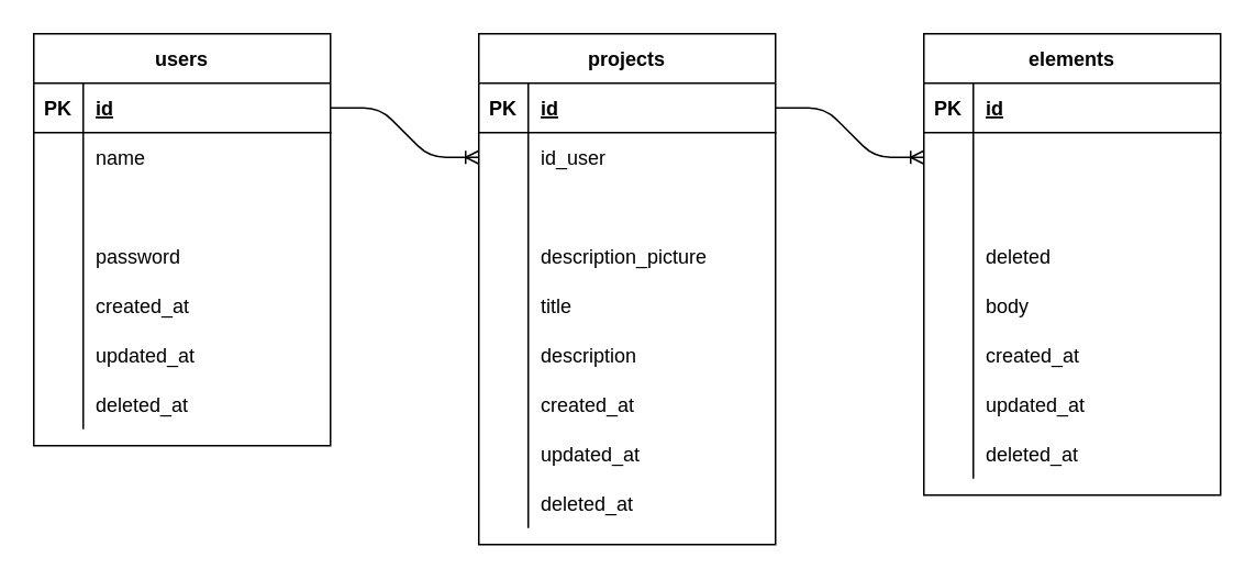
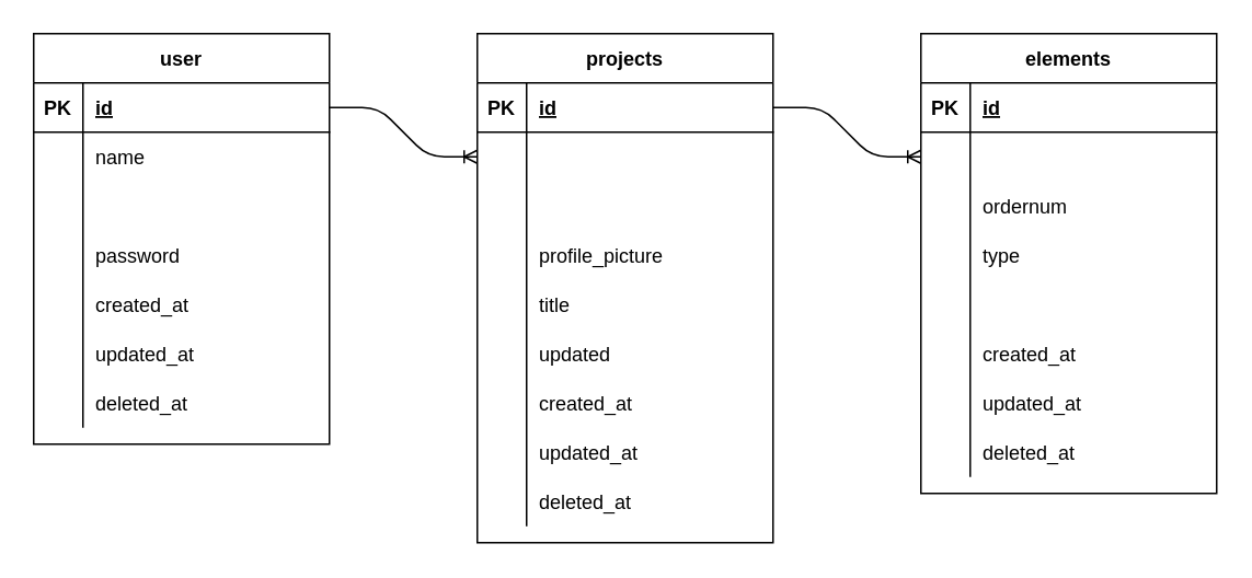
  <mxCell id="0" />
  <mxCell id="1" parent="0" />
- <mxCell id="2" value="users" style="shape=table;startSize=30;container=1;collapsible=1;childLayout=tableLayout;fixedRows=1;rowLines=0;fontStyle=1;align=center;resizeLast=1;" parent="1" vertex="1"><mxGeometry x="20" y="20" width="180" height="250" as="geometry" /></mxCell>
+ <mxCell id="2" value="user" style="shape=table;startSize=30;container=1;collapsible=1;childLayout=tableLayout;fixedRows=1;rowLines=0;fontStyle=1;align=center;resizeLast=1;" parent="1" vertex="1"><mxGeometry x="20" y="20" width="180" height="250" as="geometry" /></mxCell>
  <mxCell id="3" value="" style="shape=partialRectangle;collapsible=0;dropTarget=0;pointerEvents=0;fillColor=none;top=0;left=0;bottom=1;right=0;points=[[0,0.5],[1,0.5]];portConstraint=eastwest;" parent="2" vertex="1"><mxGeometry y="30" width="180" height="30" as="geometry" /></mxCell>
  <mxCell id="4" value="PK" style="shape=partialRectangle;connectable=0;fillColor=none;top=0;left=0;bottom=0;right=0;fontStyle=1;overflow=hidden;" parent="3" vertex="1"><mxGeometry width="30" height="30" as="geometry" /></mxCell>
  <mxCell id="5" value="id" style="shape=partialRectangle;connectable=0;fillColor=none;top=0;left=0;bottom=0;right=0;align=left;spacingLeft=6;fontStyle=5;overflow=hidden;" parent="3" vertex="1"><mxGeometry x="30" width="150" height="30" as="geometry" /></mxCell>
  <mxCell id="6" value="" style="shape=partialRectangle;collapsible=0;dropTarget=0;pointerEvents=0;fillColor=none;top=0;left=0;bottom=0;right=0;points=[[0,0.5],[1,0.5]];portConstraint=eastwest;" parent="2" vertex="1"><mxGeometry y="60" width="180" height="30" as="geometry" /></mxCell>
  <mxCell id="7" value="" style="shape=partialRectangle;connectable=0;fillColor=none;top=0;left=0;bottom=0;right=0;editable=1;overflow=hidden;" parent="6" vertex="1"><mxGeometry width="30" height="30" as="geometry" /></mxCell>
  <mxCell id="8" value="name" style="shape=partialRectangle;connectable=0;fillColor=none;top=0;left=0;bottom=0;right=0;align=left;spacingLeft=6;overflow=hidden;" parent="6" vertex="1"><mxGeometry x="30" width="150" height="30" as="geometry" /></mxCell>
  <mxCell id="9" value="" style="shape=partialRectangle;collapsible=0;dropTarget=0;pointerEvents=0;fillColor=none;top=0;left=0;bottom=0;right=0;points=[[0,0.5],[1,0.5]];portConstraint=eastwest;" parent="2" vertex="1"><mxGeometry y="90" width="180" height="30" as="geometry" /></mxCell>
  <mxCell id="10" value="" style="shape=partialRectangle;connectable=0;fillColor=none;top=0;left=0;bottom=0;right=0;editable=1;overflow=hidden;" parent="9" vertex="1"><mxGeometry width="30" height="30" as="geometry" /></mxCell>
  <mxCell id="11" value="" style="shape=partialRectangle;collapsible=0;dropTarget=0;pointerEvents=0;fillColor=none;top=0;left=0;bottom=0;right=0;points=[[0,0.5],[1,0.5]];portConstraint=eastwest;" parent="2" vertex="1"><mxGeometry y="120" width="180" height="30" as="geometry" /></mxCell>
  <mxCell id="12" value="" style="shape=partialRectangle;connectable=0;fillColor=none;top=0;left=0;bottom=0;right=0;editable=1;overflow=hidden;" parent="11" vertex="1"><mxGeometry width="30" height="30" as="geometry" /></mxCell>
  <mxCell id="13" value="password" style="shape=partialRectangle;connectable=0;fillColor=none;top=0;left=0;bottom=0;right=0;align=left;spacingLeft=6;overflow=hidden;" parent="11" vertex="1"><mxGeometry x="30" width="150" height="30" as="geometry" /></mxCell>
  <mxCell id="14" value="" style="shape=partialRectangle;collapsible=0;dropTarget=0;pointerEvents=0;fillColor=none;top=0;left=0;bottom=0;right=0;points=[[0,0.5],[1,0.5]];portConstraint=eastwest;" parent="2" vertex="1"><mxGeometry y="150" width="180" height="30" as="geometry" /></mxCell>
  <mxCell id="15" value="" style="shape=partialRectangle;connectable=0;fillColor=none;top=0;left=0;bottom=0;right=0;editable=1;overflow=hidden;" parent="14" vertex="1"><mxGeometry width="30" height="30" as="geometry" /></mxCell>
  <mxCell id="16" value="created_at" style="shape=partialRectangle;connectable=0;fillColor=none;top=0;left=0;bottom=0;right=0;align=left;spacingLeft=6;overflow=hidden;" parent="14" vertex="1"><mxGeometry x="30" width="150" height="30" as="geometry" /></mxCell>
  <mxCell id="17" value="" style="shape=partialRectangle;collapsible=0;dropTarget=0;pointerEvents=0;fillColor=none;top=0;left=0;bottom=0;right=0;points=[[0,0.5],[1,0.5]];portConstraint=eastwest;" parent="2" vertex="1"><mxGeometry y="180" width="180" height="30" as="geometry" /></mxCell>
  <mxCell id="18" value="" style="shape=partialRectangle;connectable=0;fillColor=none;top=0;left=0;bottom=0;right=0;editable=1;overflow=hidden;" parent="17" vertex="1"><mxGeometry width="30" height="30" as="geometry" /></mxCell>
  <mxCell id="19" value="updated_at" style="shape=partialRectangle;connectable=0;fillColor=none;top=0;left=0;bottom=0;right=0;align=left;spacingLeft=6;overflow=hidden;" parent="17" vertex="1"><mxGeometry x="30" width="150" height="30" as="geometry" /></mxCell>
  <mxCell id="20" value="" style="shape=partialRectangle;collapsible=0;dropTarget=0;pointerEvents=0;fillColor=none;top=0;left=0;bottom=0;right=0;points=[[0,0.5],[1,0.5]];portConstraint=eastwest;" parent="2" vertex="1"><mxGeometry y="210" width="180" height="30" as="geometry" /></mxCell>
  <mxCell id="21" value="" style="shape=partialRectangle;connectable=0;fillColor=none;top=0;left=0;bottom=0;right=0;editable=1;overflow=hidden;" parent="20" vertex="1"><mxGeometry width="30" height="30" as="geometry" /></mxCell>
  <mxCell id="22" value="deleted_at" style="shape=partialRectangle;connectable=0;fillColor=none;top=0;left=0;bottom=0;right=0;align=left;spacingLeft=6;overflow=hidden;" parent="20" vertex="1"><mxGeometry x="30" width="150" height="30" as="geometry" /></mxCell>
  <mxCell id="23" value="" style="edgeStyle=entityRelationEdgeStyle;fontSize=12;html=1;endArrow=ERoneToMany;exitX=1;exitY=0.5;exitDx=0;exitDy=0;entryX=0;entryY=0.5;entryDx=0;entryDy=0;" parent="1" source="3" target="29" edge="1"><mxGeometry width="100" height="100" relative="1" as="geometry"><mxPoint x="240" y="180" as="sourcePoint" /><mxPoint x="340" y="80" as="targetPoint" /></mxGeometry></mxCell>
  <mxCell id="24" value="" style="edgeStyle=entityRelationEdgeStyle;fontSize=12;html=1;endArrow=ERoneToMany;exitX=1;exitY=0.5;exitDx=0;exitDy=0;entryX=0;entryY=0.5;entryDx=0;entryDy=0;" parent="1" source="26" target="56" edge="1"><mxGeometry width="100" height="100" relative="1" as="geometry"><mxPoint x="210" y="75" as="sourcePoint" /><mxPoint x="550" y="105" as="targetPoint" /></mxGeometry></mxCell>
  <mxCell id="25" value="projects" style="shape=table;startSize=30;container=1;collapsible=1;childLayout=tableLayout;fixedRows=1;rowLines=0;fontStyle=1;align=center;resizeLast=1;" parent="1" vertex="1"><mxGeometry x="290" y="20" width="180" height="310" as="geometry" /></mxCell>
  <mxCell id="26" value="" style="shape=partialRectangle;collapsible=0;dropTarget=0;pointerEvents=0;fillColor=none;top=0;left=0;bottom=1;right=0;points=[[0,0.5],[1,0.5]];portConstraint=eastwest;" parent="25" vertex="1"><mxGeometry y="30" width="180" height="30" as="geometry" /></mxCell>
  <mxCell id="27" value="PK" style="shape=partialRectangle;connectable=0;fillColor=none;top=0;left=0;bottom=0;right=0;fontStyle=1;overflow=hidden;" parent="26" vertex="1"><mxGeometry width="30" height="30" as="geometry" /></mxCell>
  <mxCell id="28" value="id" style="shape=partialRectangle;connectable=0;fillColor=none;top=0;left=0;bottom=0;right=0;align=left;spacingLeft=6;fontStyle=5;overflow=hidden;" parent="26" vertex="1"><mxGeometry x="30" width="150" height="30" as="geometry" /></mxCell>
  <mxCell id="29" value="" style="shape=partialRectangle;collapsible=0;dropTarget=0;pointerEvents=0;fillColor=none;top=0;left=0;bottom=0;right=0;points=[[0,0.5],[1,0.5]];portConstraint=eastwest;" parent="25" vertex="1"><mxGeometry y="60" width="180" height="30" as="geometry" /></mxCell>
  <mxCell id="30" value="" style="shape=partialRectangle;connectable=0;fillColor=none;top=0;left=0;bottom=0;right=0;editable=1;overflow=hidden;" parent="29" vertex="1"><mxGeometry width="30" height="30" as="geometry" /></mxCell>
- <mxCell id="31" value="id_user" style="shape=partialRectangle;connectable=0;fillColor=none;top=0;left=0;bottom=0;right=0;align=left;spacingLeft=6;overflow=hidden;" parent="29" vertex="1"><mxGeometry x="30" width="150" height="30" as="geometry" /></mxCell>
  <mxCell id="32" value="" style="shape=partialRectangle;collapsible=0;dropTarget=0;pointerEvents=0;fillColor=none;top=0;left=0;bottom=0;right=0;points=[[0,0.5],[1,0.5]];portConstraint=eastwest;" parent="25" vertex="1"><mxGeometry y="90" width="180" height="30" as="geometry" /></mxCell>
  <mxCell id="33" value="" style="shape=partialRectangle;connectable=0;fillColor=none;top=0;left=0;bottom=0;right=0;editable=1;overflow=hidden;" parent="32" vertex="1"><mxGeometry width="30" height="30" as="geometry" /></mxCell>
  <mxCell id="34" value="" style="shape=partialRectangle;collapsible=0;dropTarget=0;pointerEvents=0;fillColor=none;top=0;left=0;bottom=0;right=0;points=[[0,0.5],[1,0.5]];portConstraint=eastwest;" parent="25" vertex="1"><mxGeometry y="120" width="180" height="30" as="geometry" /></mxCell>
  <mxCell id="35" value="" style="shape=partialRectangle;connectable=0;fillColor=none;top=0;left=0;bottom=0;right=0;editable=1;overflow=hidden;" parent="34" vertex="1"><mxGeometry width="30" height="30" as="geometry" /></mxCell>
- <mxCell id="36" value="description_picture" style="shape=partialRectangle;connectable=0;fillColor=none;top=0;left=0;bottom=0;right=0;align=left;spacingLeft=6;overflow=hidden;" parent="34" vertex="1"><mxGeometry x="30" width="150" height="30" as="geometry" /></mxCell>
+ <mxCell id="36" value="profile_picture" style="shape=partialRectangle;connectable=0;fillColor=none;top=0;left=0;bottom=0;right=0;align=left;spacingLeft=6;overflow=hidden;" parent="34" vertex="1"><mxGeometry x="30" width="150" height="30" as="geometry" /></mxCell>
  <mxCell id="37" value="" style="shape=partialRectangle;collapsible=0;dropTarget=0;pointerEvents=0;fillColor=none;top=0;left=0;bottom=0;right=0;points=[[0,0.5],[1,0.5]];portConstraint=eastwest;" parent="25" vertex="1"><mxGeometry y="150" width="180" height="30" as="geometry" /></mxCell>
  <mxCell id="38" value="" style="shape=partialRectangle;connectable=0;fillColor=none;top=0;left=0;bottom=0;right=0;editable=1;overflow=hidden;" parent="37" vertex="1"><mxGeometry width="30" height="30" as="geometry" /></mxCell>
  <mxCell id="39" value="title" style="shape=partialRectangle;connectable=0;fillColor=none;top=0;left=0;bottom=0;right=0;align=left;spacingLeft=6;overflow=hidden;" parent="37" vertex="1"><mxGeometry x="30" width="150" height="30" as="geometry" /></mxCell>
  <mxCell id="40" value="" style="shape=partialRectangle;collapsible=0;dropTarget=0;pointerEvents=0;fillColor=none;top=0;left=0;bottom=0;right=0;points=[[0,0.5],[1,0.5]];portConstraint=eastwest;" parent="25" vertex="1"><mxGeometry y="180" width="180" height="30" as="geometry" /></mxCell>
  <mxCell id="41" value="" style="shape=partialRectangle;connectable=0;fillColor=none;top=0;left=0;bottom=0;right=0;editable=1;overflow=hidden;" parent="40" vertex="1"><mxGeometry width="30" height="30" as="geometry" /></mxCell>
- <mxCell id="42" value="description" style="shape=partialRectangle;connectable=0;fillColor=none;top=0;left=0;bottom=0;right=0;align=left;spacingLeft=6;overflow=hidden;" parent="40" vertex="1"><mxGeometry x="30" width="150" height="30" as="geometry" /></mxCell>
+ <mxCell id="42" value="updated" style="shape=partialRectangle;connectable=0;fillColor=none;top=0;left=0;bottom=0;right=0;align=left;spacingLeft=6;overflow=hidden;" parent="40" vertex="1"><mxGeometry x="30" width="150" height="30" as="geometry" /></mxCell>
  <mxCell id="43" value="" style="shape=partialRectangle;collapsible=0;dropTarget=0;pointerEvents=0;fillColor=none;top=0;left=0;bottom=0;right=0;points=[[0,0.5],[1,0.5]];portConstraint=eastwest;" parent="25" vertex="1"><mxGeometry y="210" width="180" height="30" as="geometry" /></mxCell>
  <mxCell id="44" value="" style="shape=partialRectangle;connectable=0;fillColor=none;top=0;left=0;bottom=0;right=0;editable=1;overflow=hidden;" parent="43" vertex="1"><mxGeometry width="30" height="30" as="geometry" /></mxCell>
  <mxCell id="45" value="created_at" style="shape=partialRectangle;connectable=0;fillColor=none;top=0;left=0;bottom=0;right=0;align=left;spacingLeft=6;overflow=hidden;" parent="43" vertex="1"><mxGeometry x="30" width="150" height="30" as="geometry" /></mxCell>
  <mxCell id="46" value="" style="shape=partialRectangle;collapsible=0;dropTarget=0;pointerEvents=0;fillColor=none;top=0;left=0;bottom=0;right=0;points=[[0,0.5],[1,0.5]];portConstraint=eastwest;" parent="25" vertex="1"><mxGeometry y="240" width="180" height="30" as="geometry" /></mxCell>
  <mxCell id="47" value="" style="shape=partialRectangle;connectable=0;fillColor=none;top=0;left=0;bottom=0;right=0;editable=1;overflow=hidden;" parent="46" vertex="1"><mxGeometry width="30" height="30" as="geometry" /></mxCell>
  <mxCell id="48" value="updated_at" style="shape=partialRectangle;connectable=0;fillColor=none;top=0;left=0;bottom=0;right=0;align=left;spacingLeft=6;overflow=hidden;" parent="46" vertex="1"><mxGeometry x="30" width="150" height="30" as="geometry" /></mxCell>
  <mxCell id="49" value="" style="shape=partialRectangle;collapsible=0;dropTarget=0;pointerEvents=0;fillColor=none;top=0;left=0;bottom=0;right=0;points=[[0,0.5],[1,0.5]];portConstraint=eastwest;" parent="25" vertex="1"><mxGeometry y="270" width="180" height="30" as="geometry" /></mxCell>
  <mxCell id="50" value="" style="shape=partialRectangle;connectable=0;fillColor=none;top=0;left=0;bottom=0;right=0;editable=1;overflow=hidden;" parent="49" vertex="1"><mxGeometry width="30" height="30" as="geometry" /></mxCell>
  <mxCell id="51" value="deleted_at" style="shape=partialRectangle;connectable=0;fillColor=none;top=0;left=0;bottom=0;right=0;align=left;spacingLeft=6;overflow=hidden;" parent="49" vertex="1"><mxGeometry x="30" width="150" height="30" as="geometry" /></mxCell>
  <mxCell id="52" value="elements" style="shape=table;startSize=30;container=1;collapsible=1;childLayout=tableLayout;fixedRows=1;rowLines=0;fontStyle=1;align=center;resizeLast=1;" parent="1" vertex="1"><mxGeometry x="560" y="20" width="180" height="280" as="geometry" /></mxCell>
  <mxCell id="53" value="" style="shape=partialRectangle;collapsible=0;dropTarget=0;pointerEvents=0;fillColor=none;top=0;left=0;bottom=1;right=0;points=[[0,0.5],[1,0.5]];portConstraint=eastwest;" parent="52" vertex="1"><mxGeometry y="30" width="180" height="30" as="geometry" /></mxCell>
  <mxCell id="54" value="PK" style="shape=partialRectangle;connectable=0;fillColor=none;top=0;left=0;bottom=0;right=0;fontStyle=1;overflow=hidden;" parent="53" vertex="1"><mxGeometry width="30" height="30" as="geometry" /></mxCell>
  <mxCell id="55" value="id" style="shape=partialRectangle;connectable=0;fillColor=none;top=0;left=0;bottom=0;right=0;align=left;spacingLeft=6;fontStyle=5;overflow=hidden;" parent="53" vertex="1"><mxGeometry x="30" width="150" height="30" as="geometry" /></mxCell>
  <mxCell id="56" value="" style="shape=partialRectangle;collapsible=0;dropTarget=0;pointerEvents=0;fillColor=none;top=0;left=0;bottom=0;right=0;points=[[0,0.5],[1,0.5]];portConstraint=eastwest;" parent="52" vertex="1"><mxGeometry y="60" width="180" height="30" as="geometry" /></mxCell>
  <mxCell id="57" value="" style="shape=partialRectangle;connectable=0;fillColor=none;top=0;left=0;bottom=0;right=0;editable=1;overflow=hidden;" parent="56" vertex="1"><mxGeometry width="30" height="30" as="geometry" /></mxCell>
  <mxCell id="58" value="" style="shape=partialRectangle;collapsible=0;dropTarget=0;pointerEvents=0;fillColor=none;top=0;left=0;bottom=0;right=0;points=[[0,0.5],[1,0.5]];portConstraint=eastwest;" parent="52" vertex="1"><mxGeometry y="90" width="180" height="30" as="geometry" /></mxCell>
  <mxCell id="59" value="" style="shape=partialRectangle;connectable=0;fillColor=none;top=0;left=0;bottom=0;right=0;editable=1;overflow=hidden;" parent="58" vertex="1"><mxGeometry width="30" height="30" as="geometry" /></mxCell>
+ <mxCell id="60" value="ordernum" style="shape=partialRectangle;connectable=0;fillColor=none;top=0;left=0;bottom=0;right=0;align=left;spacingLeft=6;overflow=hidden;" parent="58" vertex="1"><mxGeometry x="30" width="150" height="30" as="geometry" /></mxCell>
  <mxCell id="61" value="" style="shape=partialRectangle;collapsible=0;dropTarget=0;pointerEvents=0;fillColor=none;top=0;left=0;bottom=0;right=0;points=[[0,0.5],[1,0.5]];portConstraint=eastwest;" parent="52" vertex="1"><mxGeometry y="120" width="180" height="30" as="geometry" /></mxCell>
  <mxCell id="62" value="" style="shape=partialRectangle;connectable=0;fillColor=none;top=0;left=0;bottom=0;right=0;editable=1;overflow=hidden;" parent="61" vertex="1"><mxGeometry width="30" height="30" as="geometry" /></mxCell>
- <mxCell id="63" value="deleted" style="shape=partialRectangle;connectable=0;fillColor=none;top=0;left=0;bottom=0;right=0;align=left;spacingLeft=6;overflow=hidden;" parent="61" vertex="1"><mxGeometry x="30" width="150" height="30" as="geometry" /></mxCell>
+ <mxCell id="63" value="type" style="shape=partialRectangle;connectable=0;fillColor=none;top=0;left=0;bottom=0;right=0;align=left;spacingLeft=6;overflow=hidden;" parent="61" vertex="1"><mxGeometry x="30" width="150" height="30" as="geometry" /></mxCell>
  <mxCell id="64" value="" style="shape=partialRectangle;collapsible=0;dropTarget=0;pointerEvents=0;fillColor=none;top=0;left=0;bottom=0;right=0;points=[[0,0.5],[1,0.5]];portConstraint=eastwest;" parent="52" vertex="1"><mxGeometry y="150" width="180" height="30" as="geometry" /></mxCell>
  <mxCell id="65" value="" style="shape=partialRectangle;connectable=0;fillColor=none;top=0;left=0;bottom=0;right=0;editable=1;overflow=hidden;" parent="64" vertex="1"><mxGeometry width="30" height="30" as="geometry" /></mxCell>
- <mxCell id="66" value="body" style="shape=partialRectangle;connectable=0;fillColor=none;top=0;left=0;bottom=0;right=0;align=left;spacingLeft=6;overflow=hidden;" parent="64" vertex="1"><mxGeometry x="30" width="150" height="30" as="geometry" /></mxCell>
  <mxCell id="67" value="" style="shape=partialRectangle;collapsible=0;dropTarget=0;pointerEvents=0;fillColor=none;top=0;left=0;bottom=0;right=0;points=[[0,0.5],[1,0.5]];portConstraint=eastwest;" parent="52" vertex="1"><mxGeometry y="180" width="180" height="30" as="geometry" /></mxCell>
  <mxCell id="68" value="" style="shape=partialRectangle;connectable=0;fillColor=none;top=0;left=0;bottom=0;right=0;editable=1;overflow=hidden;" parent="67" vertex="1"><mxGeometry width="30" height="30" as="geometry" /></mxCell>
  <mxCell id="69" value="created_at" style="shape=partialRectangle;connectable=0;fillColor=none;top=0;left=0;bottom=0;right=0;align=left;spacingLeft=6;overflow=hidden;" parent="67" vertex="1"><mxGeometry x="30" width="150" height="30" as="geometry" /></mxCell>
  <mxCell id="70" value="" style="shape=partialRectangle;collapsible=0;dropTarget=0;pointerEvents=0;fillColor=none;top=0;left=0;bottom=0;right=0;points=[[0,0.5],[1,0.5]];portConstraint=eastwest;" parent="52" vertex="1"><mxGeometry y="210" width="180" height="30" as="geometry" /></mxCell>
  <mxCell id="71" value="" style="shape=partialRectangle;connectable=0;fillColor=none;top=0;left=0;bottom=0;right=0;editable=1;overflow=hidden;" parent="70" vertex="1"><mxGeometry width="30" height="30" as="geometry" /></mxCell>
  <mxCell id="72" value="updated_at" style="shape=partialRectangle;connectable=0;fillColor=none;top=0;left=0;bottom=0;right=0;align=left;spacingLeft=6;overflow=hidden;" parent="70" vertex="1"><mxGeometry x="30" width="150" height="30" as="geometry" /></mxCell>
  <mxCell id="73" value="" style="shape=partialRectangle;collapsible=0;dropTarget=0;pointerEvents=0;fillColor=none;top=0;left=0;bottom=0;right=0;points=[[0,0.5],[1,0.5]];portConstraint=eastwest;" parent="52" vertex="1"><mxGeometry y="240" width="180" height="30" as="geometry" /></mxCell>
  <mxCell id="74" value="" style="shape=partialRectangle;connectable=0;fillColor=none;top=0;left=0;bottom=0;right=0;editable=1;overflow=hidden;" parent="73" vertex="1"><mxGeometry width="30" height="30" as="geometry" /></mxCell>
  <mxCell id="75" value="deleted_at" style="shape=partialRectangle;connectable=0;fillColor=none;top=0;left=0;bottom=0;right=0;align=left;spacingLeft=6;overflow=hidden;" parent="73" vertex="1"><mxGeometry x="30" width="150" height="30" as="geometry" /></mxCell>
